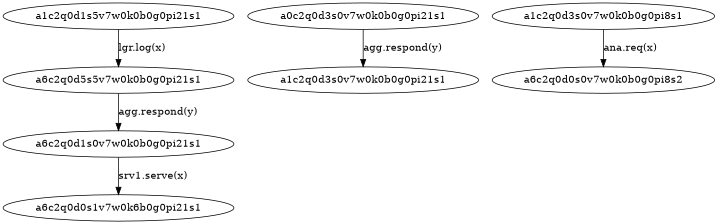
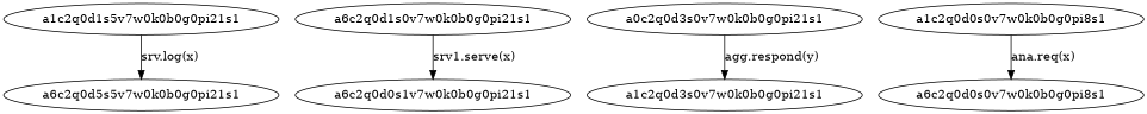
  digraph {
    n1 [label=a6c2q0d5s5v7w0k0b0g0pi21s1]
    a1c2q0d1s5v7w0k0b0g0pi21s1
    a6c2q0d1s0v7w0k0b0g0pi21s1
-   a6c2q0d0s1v7w0k0b0g0pi21s1 [label=a6c2q0d0s1v7w0k6b0g0pi21s1]
+   a6c2q0d0s1v7w0k0b0g0pi21s1
    a0c2q0d3s0v7w0k0b0g0pi21s1
    a1c2q0d3s0v7w0k0b0g0pi21s1
-   a1c2q0d0s0v7w0k0b0g0pi8s1 [label=a1c2q0d3s0v7w0k0b0g0pi8s1]
-   a6c2q0d0s0v7w0k0b0g0pi8s1 [label=a6c2q0d0s0v7w0k0b0g0pi8s2]
-   n1 -> a6c2q0d1s0v7w0k0b0g0pi21s1 [label="agg.respond(y)"]
-   a1c2q0d1s5v7w0k0b0g0pi21s1 -> n1 [label="lgr.log(x)"]
+   a1c2q0d0s0v7w0k0b0g0pi8s1
+   a6c2q0d0s0v7w0k0b0g0pi8s1
+   a1c2q0d1s5v7w0k0b0g0pi21s1 -> n1 [label="srv.log(x)"]
    a6c2q0d1s0v7w0k0b0g0pi21s1 -> a6c2q0d0s1v7w0k0b0g0pi21s1 [label="srv1.serve(x)"]
    a0c2q0d3s0v7w0k0b0g0pi21s1 -> a1c2q0d3s0v7w0k0b0g0pi21s1 [label="agg.respond(y)"]
    a1c2q0d0s0v7w0k0b0g0pi8s1 -> a6c2q0d0s0v7w0k0b0g0pi8s1 [label="ana.req(x)"]
  }
